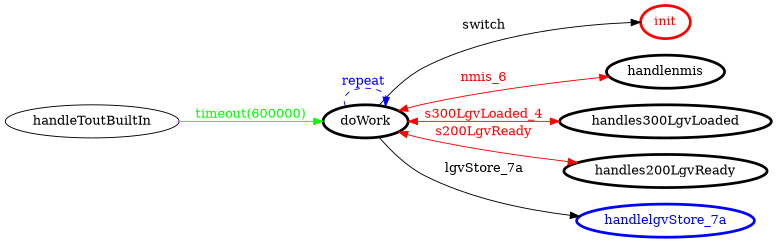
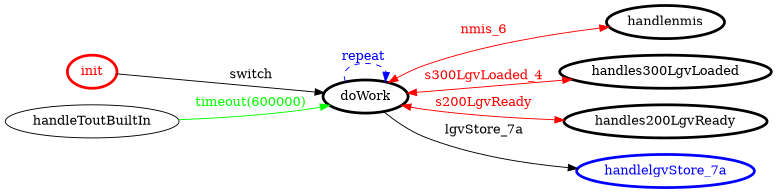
  digraph {
    rankdir=LR
    node [color=black fontcolor=black penwidth=3]
    edge [color=red fontcolor=red]
    init [color=red fontcolor=red]
    doWork
    handlenmis
    handles300LgvLoaded
    handles200LgvReady
    handlelgvStore_7a [color=blue fontcolor=blue]
    handleToutBuiltIn [color="" fontcolor="" penwidth=""]
-   doWork -> init [color=black fontcolor=black label=switch]
+   init -> doWork [color=black fontcolor=black label=switch]
    doWork -> doWork [color=blue fontcolor=blue label="repeat " style=dashed]
    doWork -> handlenmis [dir=both label=nmis_6]
    doWork -> handles300LgvLoaded [dir=both label=s300LgvLoaded_4]
    doWork -> handles200LgvReady [dir=both label=s200LgvReady]
    doWork -> handlelgvStore_7a [color=black fontcolor=black label=lgvStore_7a]
    handleToutBuiltIn -> doWork [color=green fontcolor=green label="timeout(600000)"]
  }
